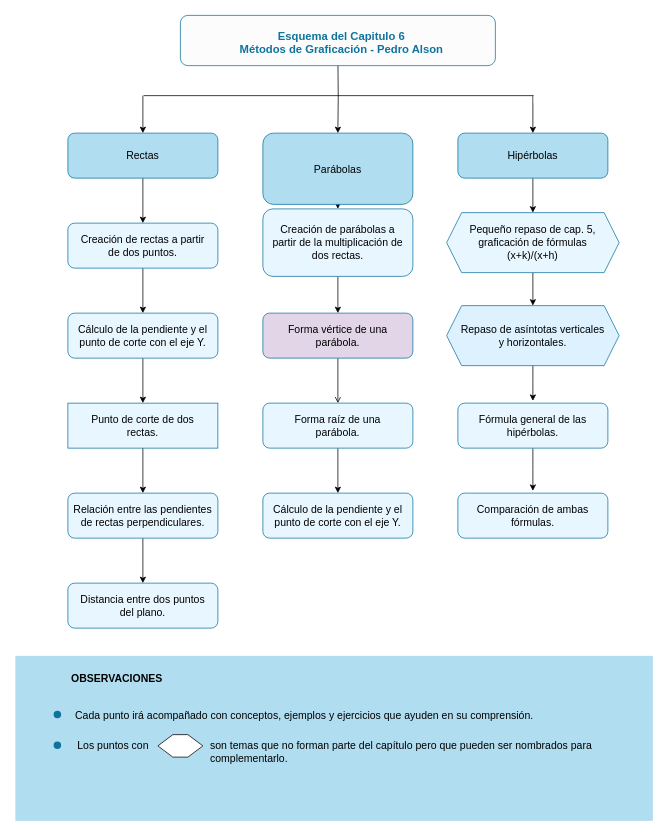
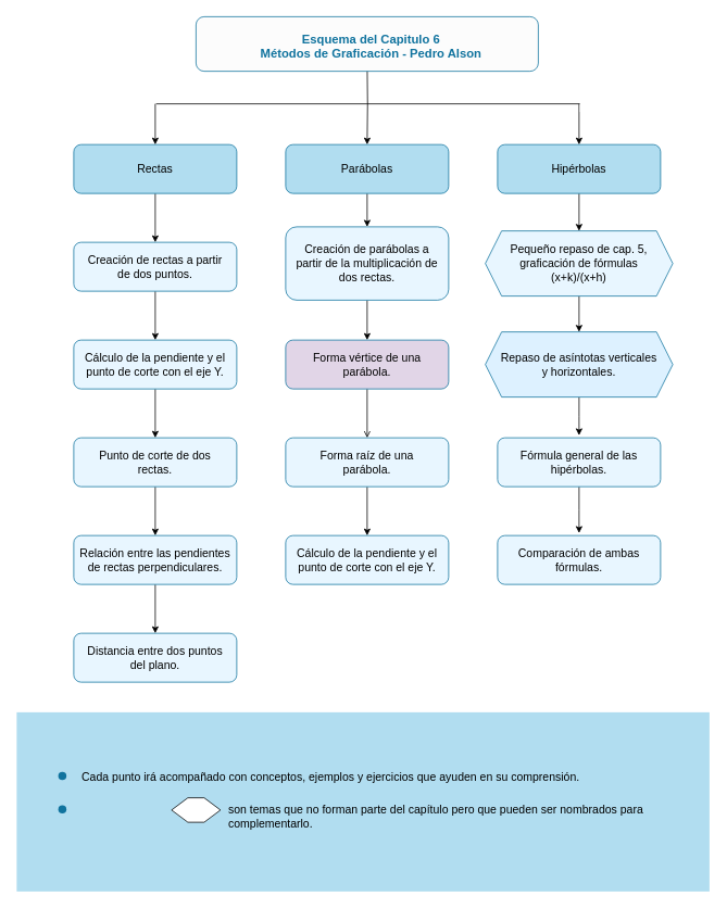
  <mxCell id="0" />
  <mxCell id="1" parent="0" />
  <mxCell id="2" style="edgeStyle=orthogonalEdgeStyle;rounded=0;orthogonalLoop=1;jettySize=auto;html=1;exitX=0.5;exitY=1;exitDx=0;exitDy=0;" parent="1" target="6" edge="1"><mxGeometry relative="1" as="geometry"><mxPoint x="450" y="77" as="sourcePoint" /></mxGeometry></mxCell>
  <mxCell id="3" style="edgeStyle=orthogonalEdgeStyle;rounded=0;orthogonalLoop=1;jettySize=auto;html=1;exitX=0.5;exitY=1;exitDx=0;exitDy=0;entryX=0.5;entryY=0;entryDx=0;entryDy=0;" parent="1" source="4" target="14" edge="1"><mxGeometry relative="1" as="geometry" /></mxCell>
  <mxCell id="4" value="Rectas" style="rounded=1;whiteSpace=wrap;html=1;fontSize=14;fillColor=#b1ddf0;strokeColor=#10739e;" parent="1" vertex="1"><mxGeometry x="90" y="177" width="200" height="60" as="geometry" /></mxCell>
  <mxCell id="5" style="edgeStyle=orthogonalEdgeStyle;rounded=0;orthogonalLoop=1;jettySize=auto;html=1;exitX=0.5;exitY=1;exitDx=0;exitDy=0;entryX=0.5;entryY=0;entryDx=0;entryDy=0;" parent="1" source="6" target="23" edge="1"><mxGeometry relative="1" as="geometry" /></mxCell>
- <mxCell id="6" value="Parábolas" style="rounded=1;whiteSpace=wrap;html=1;fontSize=14;fillColor=#b1ddf0;strokeColor=#10739e;" parent="1" vertex="1"><mxGeometry x="350" y="177" width="200" height="95" as="geometry" /></mxCell>
+ <mxCell id="6" value="Parábolas" style="rounded=1;whiteSpace=wrap;html=1;fontSize=14;fillColor=#b1ddf0;strokeColor=#10739e;" parent="1" vertex="1"><mxGeometry x="350" y="177" width="200" height="60" as="geometry" /></mxCell>
  <mxCell id="7" style="edgeStyle=orthogonalEdgeStyle;rounded=0;orthogonalLoop=1;jettySize=auto;html=1;exitX=0.5;exitY=1;exitDx=0;exitDy=0;entryX=0.5;entryY=0;entryDx=0;entryDy=0;" parent="1" source="8" target="30" edge="1"><mxGeometry relative="1" as="geometry" /></mxCell>
  <mxCell id="8" value="Hipérbolas" style="rounded=1;whiteSpace=wrap;html=1;fontSize=14;fillColor=#b1ddf0;strokeColor=#10739e;" parent="1" vertex="1"><mxGeometry x="610" y="177" width="200" height="60" as="geometry" /></mxCell>
  <mxCell id="9" value="" style="endArrow=none;html=1;rounded=0;" parent="1" edge="1"><mxGeometry width="50" height="50" relative="1" as="geometry"><mxPoint x="191" y="127" as="sourcePoint" /><mxPoint x="720" y="127" as="targetPoint" /></mxGeometry></mxCell>
  <mxCell id="10" value="" style="endArrow=classic;html=1;rounded=0;entryX=0.5;entryY=0;entryDx=0;entryDy=0;" parent="1" target="4" edge="1"><mxGeometry width="50" height="50" relative="1" as="geometry"><mxPoint x="190" y="127" as="sourcePoint" /><mxPoint x="464" y="297" as="targetPoint" /></mxGeometry></mxCell>
  <mxCell id="11" value="" style="endArrow=classic;html=1;rounded=0;" parent="1" target="8" edge="1"><mxGeometry width="50" height="50" relative="1" as="geometry"><mxPoint x="710" y="127" as="sourcePoint" /><mxPoint x="469" y="337" as="targetPoint" /></mxGeometry></mxCell>
  <mxCell id="12" value="" style="rounded=0;whiteSpace=wrap;html=1;strokeColor=none;" parent="1" vertex="1"><mxGeometry x="711" y="117" width="24" height="20" as="geometry" /></mxCell>
  <mxCell id="13" style="edgeStyle=orthogonalEdgeStyle;rounded=0;orthogonalLoop=1;jettySize=auto;html=1;exitX=0.5;exitY=1;exitDx=0;exitDy=0;entryX=0.5;entryY=0;entryDx=0;entryDy=0;" parent="1" source="14" target="16" edge="1"><mxGeometry relative="1" as="geometry" /></mxCell>
  <mxCell id="14" value="&lt;div&gt;Creación de rectas a partir&lt;/div&gt;&lt;div&gt;de dos puntos.&lt;/div&gt;" style="rounded=1;whiteSpace=wrap;html=1;fontSize=14;fillColor=#E8F6FF;strokeColor=#10739e;" parent="1" vertex="1"><mxGeometry x="90" y="297" width="200" height="60" as="geometry" /></mxCell>
  <mxCell id="15" style="edgeStyle=orthogonalEdgeStyle;rounded=0;orthogonalLoop=1;jettySize=auto;html=1;exitX=0.5;exitY=1;exitDx=0;exitDy=0;entryX=0.5;entryY=0;entryDx=0;entryDy=0;" parent="1" source="16" target="18" edge="1"><mxGeometry relative="1" as="geometry" /></mxCell>
  <mxCell id="16" value="Cálculo de la pendiente y el punto de corte con el eje Y." style="rounded=1;whiteSpace=wrap;html=1;fontSize=14;container=1;fillColor=#E8F6FF;strokeColor=#10739e;" parent="1" vertex="1"><mxGeometry x="90" y="417" width="200" height="60" as="geometry" /></mxCell>
  <mxCell id="17" style="edgeStyle=orthogonalEdgeStyle;rounded=0;orthogonalLoop=1;jettySize=auto;html=1;exitX=0.5;exitY=1;exitDx=0;exitDy=0;entryX=0.5;entryY=0;entryDx=0;entryDy=0;" parent="1" source="18" target="20" edge="1"><mxGeometry relative="1" as="geometry" /></mxCell>
- <mxCell id="18" value="&lt;div&gt;Punto de corte de dos&lt;/div&gt;&lt;div&gt;rectas.&lt;/div&gt;" style="whiteSpace=wrap;html=1;fontSize=14;fillColor=#E8F6FF;strokeColor=#10739e;rounded=0;" parent="1" vertex="1"><mxGeometry x="90" y="537" width="200" height="60" as="geometry" /></mxCell>
+ <mxCell id="18" value="&lt;div&gt;Punto de corte de dos&lt;/div&gt;&lt;div&gt;rectas.&lt;/div&gt;" style="rounded=1;whiteSpace=wrap;html=1;fontSize=14;fillColor=#E8F6FF;strokeColor=#10739e;" parent="1" vertex="1"><mxGeometry x="90" y="537" width="200" height="60" as="geometry" /></mxCell>
  <mxCell id="19" style="edgeStyle=orthogonalEdgeStyle;rounded=0;orthogonalLoop=1;jettySize=auto;html=1;exitX=0.5;exitY=1;exitDx=0;exitDy=0;entryX=0.5;entryY=0;entryDx=0;entryDy=0;" parent="1" source="20" target="21" edge="1"><mxGeometry relative="1" as="geometry" /></mxCell>
  <mxCell id="20" value="Relación entre las pendientes de rectas perpendiculares." style="rounded=1;whiteSpace=wrap;html=1;fontSize=14;fillColor=#E8F6FF;strokeColor=#10739e;" parent="1" vertex="1"><mxGeometry x="90" y="657" width="200" height="60" as="geometry" /></mxCell>
  <mxCell id="21" value="&lt;div&gt;Distancia entre dos puntos&lt;/div&gt;&lt;div&gt;del plano.&lt;br&gt;&lt;/div&gt;" style="rounded=1;whiteSpace=wrap;html=1;fontSize=14;fillColor=#E8F6FF;strokeColor=#10739e;" parent="1" vertex="1"><mxGeometry x="90" y="777" width="200" height="60" as="geometry" /></mxCell>
  <mxCell id="22" style="edgeStyle=orthogonalEdgeStyle;rounded=0;orthogonalLoop=1;jettySize=auto;html=1;exitX=0.5;exitY=1;exitDx=0;exitDy=0;entryX=0.5;entryY=0;entryDx=0;entryDy=0;" parent="1" source="23" target="25" edge="1"><mxGeometry relative="1" as="geometry" /></mxCell>
  <mxCell id="23" value="&lt;div&gt;Creación de parábolas a&lt;/div&gt;&lt;div&gt;partir de la multiplicación de dos rectas.&lt;/div&gt;" style="rounded=1;whiteSpace=wrap;html=1;fontSize=14;fillColor=#E8F6FF;strokeColor=#10739e;" parent="1" vertex="1"><mxGeometry x="350" y="278" width="200" height="90" as="geometry" /></mxCell>
  <mxCell id="24" style="edgeStyle=orthogonalEdgeStyle;rounded=0;orthogonalLoop=1;jettySize=auto;html=1;exitX=0.5;exitY=1;exitDx=0;exitDy=0;entryX=0.5;entryY=0;entryDx=0;entryDy=0;endArrow=open;" parent="1" source="25" target="27" edge="1"><mxGeometry relative="1" as="geometry" /></mxCell>
  <mxCell id="25" value="&lt;div&gt;Forma vértice de una&lt;/div&gt;&lt;div&gt;parábola.&lt;br&gt;&lt;/div&gt;" style="rounded=1;whiteSpace=wrap;html=1;fontSize=14;fillColor=#e1d5e7;strokeColor=#10739e;" parent="1" vertex="1"><mxGeometry x="350" y="417" width="200" height="60" as="geometry" /></mxCell>
  <mxCell id="26" style="edgeStyle=orthogonalEdgeStyle;rounded=0;orthogonalLoop=1;jettySize=auto;html=1;exitX=0.5;exitY=1;exitDx=0;exitDy=0;entryX=0.5;entryY=0;entryDx=0;entryDy=0;" parent="1" source="27" target="28" edge="1"><mxGeometry relative="1" as="geometry" /></mxCell>
  <mxCell id="27" value="&lt;div&gt;Forma raíz de una&lt;/div&gt;&lt;div&gt;parábola.&lt;br&gt;&lt;/div&gt;" style="rounded=1;whiteSpace=wrap;html=1;fontSize=14;fillColor=#E8F6FF;strokeColor=#10739e;" parent="1" vertex="1"><mxGeometry x="350" y="537" width="200" height="60" as="geometry" /></mxCell>
  <mxCell id="28" value="Cálculo de la pendiente y el punto de corte con el eje Y." style="rounded=1;whiteSpace=wrap;html=1;fontSize=14;fillColor=#E8F6FF;strokeColor=#10739e;" parent="1" vertex="1"><mxGeometry x="350" y="657" width="200" height="60" as="geometry" /></mxCell>
  <mxCell id="29" style="edgeStyle=orthogonalEdgeStyle;rounded=0;orthogonalLoop=1;jettySize=auto;html=1;exitX=0.5;exitY=1;exitDx=0;exitDy=0;" parent="1" source="30" target="32" edge="1"><mxGeometry relative="1" as="geometry" /></mxCell>
  <mxCell id="30" value="&lt;div&gt;Pequeño repaso de cap. 5,&lt;/div&gt;&lt;div&gt;graficación de fórmulas&lt;/div&gt;&lt;div&gt;(x+k)/(x+h)&lt;br&gt;&lt;/div&gt;" style="shape=hexagon;perimeter=hexagonPerimeter2;whiteSpace=wrap;html=1;fixedSize=1;fontSize=14;fillColor=#E8F6FF;strokeColor=#10739e;" parent="1" vertex="1"><mxGeometry x="595" y="283" width="230" height="80" as="geometry" /></mxCell>
  <mxCell id="31" style="edgeStyle=orthogonalEdgeStyle;rounded=0;orthogonalLoop=1;jettySize=auto;html=1;exitX=0.5;exitY=1;exitDx=0;exitDy=0;" parent="1" source="32" edge="1"><mxGeometry relative="1" as="geometry"><mxPoint x="710" y="534" as="targetPoint" /></mxGeometry></mxCell>
  <mxCell id="32" value="&lt;div&gt;Repaso de asíntotas verticales&lt;/div&gt;&lt;div&gt;y horizontales.&lt;br&gt;&lt;/div&gt;" style="shape=hexagon;perimeter=hexagonPerimeter2;whiteSpace=wrap;html=1;fixedSize=1;fontSize=14;fillColor=#DDF1FF;strokeColor=#10739e;" parent="1" vertex="1"><mxGeometry x="595" y="407" width="230" height="80" as="geometry" /></mxCell>
  <mxCell id="33" style="edgeStyle=orthogonalEdgeStyle;rounded=0;orthogonalLoop=1;jettySize=auto;html=1;exitX=0.5;exitY=1;exitDx=0;exitDy=0;" parent="1" source="34" edge="1"><mxGeometry relative="1" as="geometry"><mxPoint x="710" y="654" as="targetPoint" /></mxGeometry></mxCell>
  <mxCell id="34" value="&lt;div&gt;Fórmula general de las&lt;/div&gt;&lt;div&gt;hipérbolas.&lt;br&gt;&lt;/div&gt;" style="rounded=1;whiteSpace=wrap;html=1;fontSize=14;fillColor=#E8F6FF;strokeColor=#10739e;" parent="1" vertex="1"><mxGeometry x="610" y="537" width="200" height="60" as="geometry" /></mxCell>
  <mxCell id="35" value="&lt;div&gt;Comparación de ambas&lt;/div&gt;&lt;div&gt;fórmulas.&lt;br&gt;&lt;/div&gt;" style="rounded=1;whiteSpace=wrap;html=1;fontSize=14;fillColor=#E8F6FF;strokeColor=#10739e;" parent="1" vertex="1"><mxGeometry x="610" y="657" width="200" height="60" as="geometry" /></mxCell>
  <mxCell id="36" value="" style="rounded=0;whiteSpace=wrap;html=1;strokeColor=none;fillColor=#B1DDF0;" parent="1" vertex="1"><mxGeometry y="874" width="850" height="220" as="geometry" x="20" /></mxCell>
  <mxCell id="37" value="&lt;font style=&quot;font-size: 14px;&quot;&gt;Cada punto irá acompañado con conceptos, ejemplos y ejercicios que ayuden en su comprensión.&lt;br&gt;&lt;/font&gt;" style="text;html=1;align=center;verticalAlign=middle;resizable=0;points=[];autosize=1;strokeColor=none;fillColor=none;" parent="1" vertex="1"><mxGeometry x="90" y="939" width="630" height="30" as="geometry" /></mxCell>
- <mxCell id="38" value="&lt;div&gt;Los puntos con &lt;br&gt;&lt;/div&gt;" style="text;html=1;align=center;verticalAlign=middle;resizable=0;points=[];autosize=1;strokeColor=none;fillColor=none;fontSize=14;" parent="1" vertex="1"><mxGeometry x="90" y="979" width="120" height="30" as="geometry" /></mxCell>
- <mxCell id="39" value="&lt;font style=&quot;font-size: 14px;&quot;&gt;OBSERVACIONES&lt;/font&gt;" style="text;html=1;align=center;verticalAlign=middle;resizable=0;points=[];autosize=1;strokeColor=none;fillColor=none;fontStyle=1" parent="1" vertex="1"><mxGeometry x="85" y="889" width="140" height="30" as="geometry" /></mxCell>
  <mxCell id="40" value="" style="shape=hexagon;perimeter=hexagonPerimeter2;whiteSpace=wrap;html=1;fixedSize=1;" parent="1" vertex="1"><mxGeometry x="210" y="979" width="60" height="30" as="geometry" /></mxCell>
  <mxCell id="41" value="&lt;div&gt;&lt;font style=&quot;font-size: 14px;&quot;&gt;son temas que no forman parte del capítulo pero que pueden ser nombrados para complementarlo.&lt;br&gt;&lt;/font&gt;&lt;/div&gt;" style="text;whiteSpace=wrap;html=1;" parent="1" vertex="1"><mxGeometry x="278" y="979" width="522" height="50" as="geometry" /></mxCell>
  <mxCell id="42" value="" style="rounded=1;whiteSpace=wrap;html=1;fontSize=14;fillColor=#FCFCFC;strokeColor=#10739e;" parent="1" vertex="1"><mxGeometry x="240" y="20" width="420" height="67" as="geometry" /></mxCell>
  <mxCell id="43" value="&lt;div align=&quot;center&quot;&gt;&lt;font style=&quot;font-size: 15px;&quot;&gt;&lt;b style=&quot;color: rgb(16, 115, 158);&quot;&gt;&lt;font&gt;Esquema del Capitulo 6&lt;/font&gt;&lt;/b&gt;&lt;/font&gt;&lt;/div&gt;&lt;div align=&quot;center&quot;&gt;&lt;font style=&quot;font-size: 15px;&quot;&gt;&lt;b style=&quot;color: rgb(16, 115, 158);&quot;&gt;&lt;font&gt;Métodos de Graficación - Pedro Alson&lt;br&gt;&lt;/font&gt;&lt;/b&gt;&lt;/font&gt;&lt;/div&gt;&lt;div align=&quot;center&quot;&gt;&lt;font style=&quot;font-size: 15px;&quot;&gt;&lt;span style=&quot;color: rgba(0, 0, 0, 0);&quot;&gt;&lt;b&gt;&lt;font&gt;&lt;br&gt;&lt;/font&gt;&lt;/b&gt;&lt;/span&gt;&lt;/font&gt;&lt;/div&gt;" style="text;whiteSpace=wrap;html=1;align=center;" parent="1" vertex="1"><mxGeometry x="310" y="32" width="290" height="50" as="geometry" /></mxCell>
  <mxCell id="44" value="" style="ellipse;whiteSpace=wrap;html=1;aspect=fixed;fillColor=#10739E;strokeColor=none;" parent="1" vertex="1"><mxGeometry x="71" y="947" width="10" height="10" as="geometry" /></mxCell>
  <mxCell id="45" value="" style="ellipse;whiteSpace=wrap;html=1;aspect=fixed;fillColor=#10739E;strokeColor=none;" parent="1" vertex="1"><mxGeometry x="71" y="988" width="10" height="10" as="geometry" /></mxCell>
